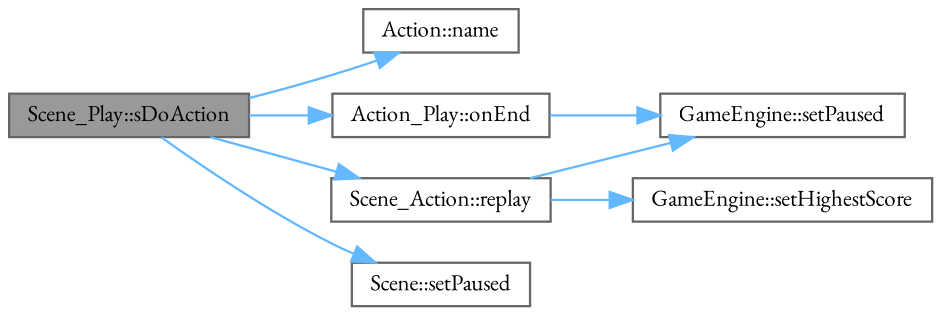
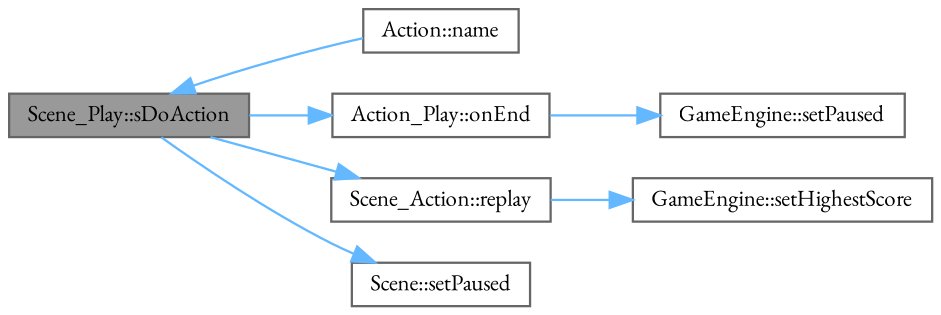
  digraph {
    fontname="EB Garamond"
    rankdir=LR
    node [color=grey40 fillcolor=white fontname="EB Garamond" fontsize=10 shape=box style=filled]
    edge [color=steelblue1 fontname="EB Garamond" fontsize=10 labelfontname=Helvetica labelfontsize=10 style=solid]
    n1 [color=gray40 fillcolor=grey60 fontcolor=black height=0.2 label="Scene_Play::sDoAction" width=0.4]
    n2 [height=0.2 label="Action::name" width=0.4]
    n3 [height=0.2 label="Action_Play::onEnd" width=0.4]
    n4 [height=0.2 label="Scene_Action::replay" width=0.4]
    n5 [height=0.2 label="Scene::setPaused" width=0.4]
    n6 [height=0.2 label="GameEngine::setPaused" width=0.4]
    n7 [height=0.2 label="GameEngine::setHighestScore" width=0.4]
-   n1 -> n2
+   n2 -> n1
    n1 -> n3
    n1 -> n4
    n1 -> n5
    n3 -> n6
-   n4 -> n6
    n4 -> n7
  }
